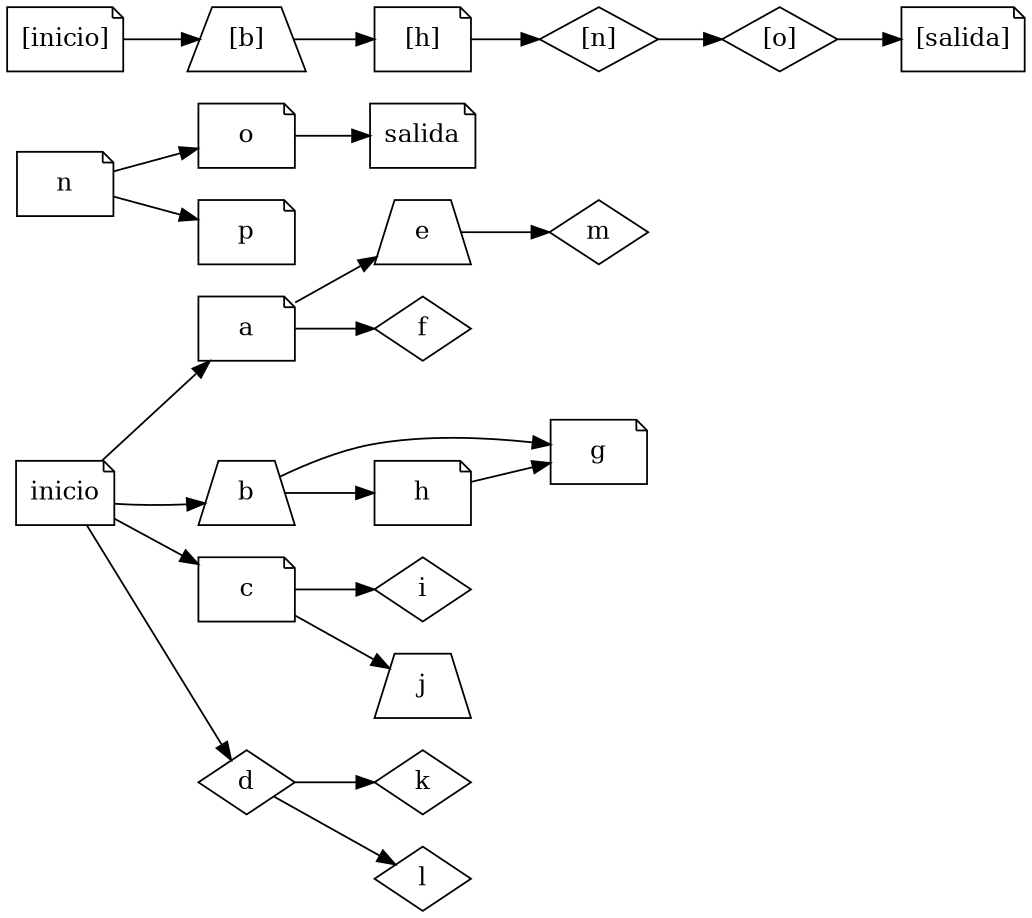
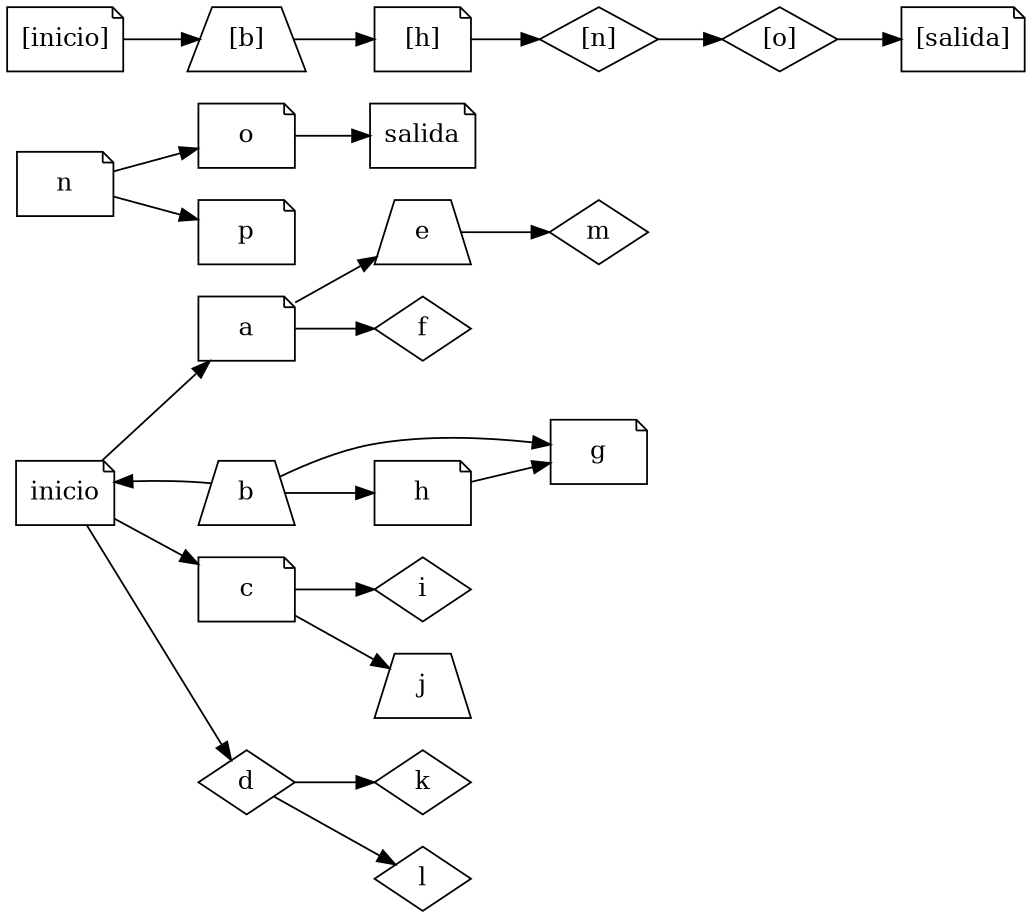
  digraph {
    rankdir=LR
    node [shape=note]
    inicio
    a
    b [shape=trapezium]
    c
    d [shape=diamond]
    e [shape=trapezium]
    f [shape=diamond]
    g
    h
    i [shape=diamond]
    j [shape=trapezium]
    k [shape=diamond]
    l [shape=diamond]
    m [shape=diamond]
    n
    o
    p
    salida
    "[b]" [shape=trapezium]
    "[inicio]"
    "[h]"
    "[n]" [shape=diamond]
    "[o]" [shape=diamond]
    "[salida]"
    inicio -> a
-   inicio -> b
+   b -> inicio
    inicio -> c
    inicio -> d
    a -> e
    a -> f
    b -> g
    b -> h
    c -> i
    c -> j
    d -> k
    d -> l
    e -> m
    h -> g
    n -> o
    n -> p
    o -> salida
    "[b]" -> "[h]"
    "[inicio]" -> "[b]"
    "[h]" -> "[n]"
    "[n]" -> "[o]"
    "[o]" -> "[salida]"
  }
